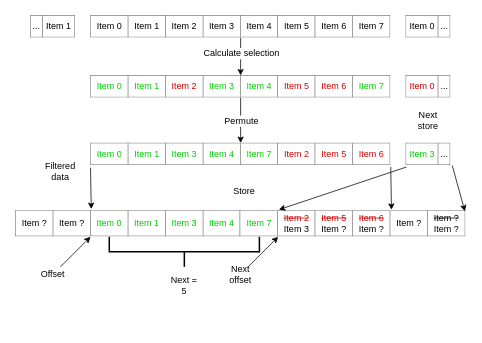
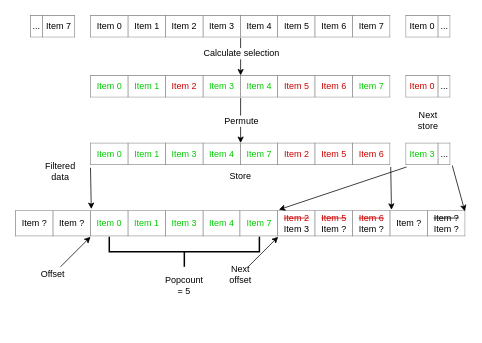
  <mxCell id="0" />
  <mxCell id="1" parent="0" />
  <mxCell id="2" value="&lt;table style=&quot;width: 100% ; height: 100% ; border-collapse: collapse&quot; width=&quot;100%&quot; border=&quot;1&quot;&gt;&lt;tbody&gt;&lt;tr&gt;&lt;td&gt;Item 0&lt;br&gt;&lt;/td&gt;&lt;td&gt;Item 1&lt;br&gt;&lt;/td&gt;&lt;td&gt;Item 2&lt;br&gt;&lt;/td&gt;&lt;td&gt;Item 3&lt;br&gt;&lt;/td&gt;&lt;td&gt;Item 4&lt;br&gt;&lt;/td&gt;&lt;td&gt;Item 5&lt;br&gt;&lt;/td&gt;&lt;td&gt;Item 6&lt;br&gt;&lt;/td&gt;&lt;td&gt;Item 7&lt;br&gt;&lt;/td&gt;&lt;/tr&gt;&lt;/tbody&gt;&lt;/table&gt;" style="text;html=1;strokeColor=none;fillColor=none;overflow=fill;align=center;verticalAlign=middle;" vertex="1" parent="1"><mxGeometry x="120" y="20" width="400" height="30" as="geometry" /></mxCell>
  <mxCell id="3" value="&lt;table style=&quot;width: 100% ; height: 100% ; border-collapse: collapse&quot; width=&quot;100%&quot; border=&quot;1&quot;&gt;&lt;tbody&gt;&lt;tr&gt;&lt;td&gt;&lt;span style=&quot;background-color: transparent&quot;&gt;&lt;font color=&quot;#00CC00&quot;&gt;Item 0&lt;/font&gt;&lt;br&gt;&lt;/span&gt;&lt;/td&gt;&lt;td&gt;&lt;span style=&quot;background-color: transparent&quot;&gt;&lt;font color=&quot;#00CC00&quot;&gt;Item 1&lt;/font&gt;&lt;br&gt;&lt;/span&gt;&lt;/td&gt;&lt;td&gt;&lt;span style=&quot;background-color: transparent&quot;&gt;&lt;font color=&quot;#CC0000&quot;&gt;Item 2&lt;/font&gt;&lt;br&gt;&lt;/span&gt;&lt;/td&gt;&lt;td&gt;&lt;span style=&quot;background-color: transparent&quot;&gt;&lt;font color=&quot;#00CC00&quot;&gt;Item 3&lt;/font&gt;&lt;br&gt;&lt;/span&gt;&lt;/td&gt;&lt;td&gt;&lt;span style=&quot;background-color: transparent&quot;&gt;&lt;font color=&quot;#00CC00&quot;&gt;Item 4&lt;/font&gt;&lt;br&gt;&lt;/span&gt;&lt;/td&gt;&lt;td&gt;&lt;span style=&quot;background-color: transparent&quot;&gt;&lt;font color=&quot;#CC0000&quot;&gt;Item 5&lt;/font&gt;&lt;br&gt;&lt;/span&gt;&lt;/td&gt;&lt;td&gt;&lt;span style=&quot;background-color: transparent&quot;&gt;&lt;font color=&quot;#CC0000&quot;&gt;Item 6&lt;/font&gt;&lt;br&gt;&lt;/span&gt;&lt;/td&gt;&lt;td&gt;&lt;span style=&quot;background-color: transparent&quot;&gt;&lt;font color=&quot;#00CC00&quot;&gt;Item 7&lt;/font&gt;&lt;br&gt;&lt;/span&gt;&lt;/td&gt;&lt;/tr&gt;&lt;/tbody&gt;&lt;/table&gt;" style="text;html=1;strokeColor=none;fillColor=none;overflow=fill;align=center;verticalAlign=middle;" vertex="1" parent="1"><mxGeometry x="120" y="100" width="400" height="30" as="geometry" /></mxCell>
  <mxCell id="4" value="&lt;table style=&quot;width: 100% ; height: 100% ; border-collapse: collapse&quot; width=&quot;100%&quot; border=&quot;1&quot;&gt;&lt;tbody&gt;&lt;tr&gt;&lt;td align=&quot;center&quot;&gt;Item 0&lt;br&gt;&lt;/td&gt;&lt;td align=&quot;center&quot;&gt;...&lt;/td&gt;&lt;/tr&gt;&lt;/tbody&gt;&lt;/table&gt;" style="text;html=1;strokeColor=none;fillColor=none;overflow=fill;align=center;" vertex="1" parent="1"><mxGeometry x="540" y="20" width="60" height="30" as="geometry" /></mxCell>
- <mxCell id="5" value="&lt;table style=&quot;width: 100% ; height: 100% ; border-collapse: collapse&quot; width=&quot;100%&quot; border=&quot;1&quot;&gt;&lt;tbody&gt;&lt;tr&gt;&lt;td align=&quot;center&quot;&gt;...&lt;br&gt;&lt;/td&gt;&lt;td align=&quot;center&quot;&gt;Item 1&lt;br&gt;&lt;/td&gt;&lt;/tr&gt;&lt;/tbody&gt;&lt;/table&gt;" style="text;html=1;strokeColor=none;fillColor=none;overflow=fill;align=center;" vertex="1" parent="1"><mxGeometry x="40" y="20" width="60" height="30" as="geometry" /></mxCell>
+ <mxCell id="5" value="&lt;table style=&quot;width: 100% ; height: 100% ; border-collapse: collapse&quot; width=&quot;100%&quot; border=&quot;1&quot;&gt;&lt;tbody&gt;&lt;tr&gt;&lt;td align=&quot;center&quot;&gt;...&lt;br&gt;&lt;/td&gt;&lt;td align=&quot;center&quot;&gt;Item 7&lt;br&gt;&lt;/td&gt;&lt;/tr&gt;&lt;/tbody&gt;&lt;/table&gt;" style="text;html=1;strokeColor=none;fillColor=none;overflow=fill;align=center;" vertex="1" parent="1"><mxGeometry x="40" y="20" width="60" height="30" as="geometry" /></mxCell>
  <mxCell id="6" value="" style="endArrow=classic;html=1;" edge="1" parent="1" source="2" target="3"><mxGeometry width="50" height="50" relative="1" as="geometry"><mxPoint x="120" y="280" as="sourcePoint" /><mxPoint x="170" y="230" as="targetPoint" /></mxGeometry></mxCell>
  <mxCell id="7" value="Calculate selection" style="text;html=1;resizable=0;points=[];align=center;verticalAlign=middle;labelBackgroundColor=#ffffff;" vertex="1" connectable="0" parent="6"><mxGeometry x="-0.4" y="1" relative="1" as="geometry"><mxPoint x="-1" y="5" as="offset" /></mxGeometry></mxCell>
  <mxCell id="8" value="" style="endArrow=classic;html=1;" edge="1" parent="1" source="3" target="10"><mxGeometry width="50" height="50" relative="1" as="geometry"><mxPoint x="340" y="250" as="sourcePoint" /><mxPoint x="325" y="180" as="targetPoint" /></mxGeometry></mxCell>
  <mxCell id="9" value="Permute" style="text;html=1;resizable=0;points=[];align=center;verticalAlign=middle;labelBackgroundColor=#ffffff;" vertex="1" connectable="0" parent="8"><mxGeometry x="-0.367" y="1" relative="1" as="geometry"><mxPoint x="-1" y="11" as="offset" /></mxGeometry></mxCell>
  <mxCell id="10" value="&lt;table style=&quot;width: 100% ; height: 100% ; border-collapse: collapse&quot; width=&quot;100%&quot; border=&quot;1&quot;&gt;&lt;tbody&gt;&lt;tr&gt;&lt;td&gt;&lt;span style=&quot;background-color: transparent&quot;&gt;&lt;font color=&quot;#00CC00&quot;&gt;Item 0&lt;/font&gt;&lt;br&gt;&lt;/span&gt;&lt;/td&gt;&lt;td&gt;&lt;span style=&quot;background-color: transparent&quot;&gt;&lt;font color=&quot;#00CC00&quot;&gt;Item 1&lt;/font&gt;&lt;br&gt;&lt;/span&gt;&lt;/td&gt;&lt;td&gt;&lt;span style=&quot;background-color: transparent&quot;&gt;&lt;font color=&quot;#00CC00&quot;&gt;&lt;span style=&quot;background-color: transparent&quot;&gt;&lt;/span&gt;Item 3&lt;/font&gt;&lt;/span&gt;&lt;span style=&quot;background-color: transparent&quot;&gt;&lt;/span&gt;&lt;/td&gt;&lt;td&gt;&lt;span style=&quot;background-color: transparent&quot;&gt;&lt;font color=&quot;#00CC00&quot;&gt;Item 4&lt;/font&gt;&lt;br&gt;&lt;/span&gt;&lt;/td&gt;&lt;td&gt;&lt;span style=&quot;background-color: transparent&quot;&gt;&lt;font color=&quot;#00CC00&quot;&gt;Item 7&lt;/font&gt;&lt;br&gt;&lt;/span&gt;&lt;/td&gt;&lt;td&gt;&lt;span style=&quot;background-color: transparent&quot;&gt;&lt;font color=&quot;#CC0000&quot;&gt;Item 2&lt;/font&gt;&lt;br&gt;&lt;/span&gt;&lt;/td&gt;&lt;td&gt;&lt;span style=&quot;background-color: transparent&quot;&gt;&lt;font color=&quot;#CC0000&quot;&gt;Item 5&lt;/font&gt;&lt;br&gt;&lt;/span&gt;&lt;/td&gt;&lt;td&gt;&lt;span style=&quot;background-color: transparent&quot;&gt;&lt;font color=&quot;#00CC00&quot;&gt;&lt;span style=&quot;background-color: transparent&quot;&gt;&lt;font color=&quot;#CC0000&quot;&gt;Item 6&lt;/font&gt;&lt;/span&gt;&lt;/font&gt;&lt;br&gt;&lt;/span&gt;&lt;/td&gt;&lt;/tr&gt;&lt;/tbody&gt;&lt;/table&gt;" style="text;html=1;strokeColor=none;fillColor=none;overflow=fill;align=center;verticalAlign=middle;" vertex="1" parent="1"><mxGeometry x="120" y="190" width="400" height="30" as="geometry" /></mxCell>
  <mxCell id="11" value="&lt;table style=&quot;width: 100% ; height: 100% ; border-collapse: collapse&quot; width=&quot;100%&quot; border=&quot;1&quot;&gt;&lt;tbody&gt;&lt;tr&gt;&lt;td&gt;&lt;span style=&quot;background-color: transparent&quot;&gt;Item ?&lt;br&gt;&lt;/span&gt;&lt;/td&gt;&lt;td&gt;&lt;span style=&quot;background-color: transparent&quot;&gt;Item ?&lt;br&gt;&lt;/span&gt;&lt;/td&gt;&lt;td&gt;&lt;span style=&quot;background-color: transparent&quot;&gt;&lt;/span&gt;&lt;span style=&quot;background-color: transparent&quot;&gt;&lt;font color=&quot;#00CC00&quot;&gt;Item 0&lt;/font&gt;&lt;/span&gt;&lt;/td&gt;&lt;td&gt;&lt;span style=&quot;background-color: transparent&quot;&gt;&lt;span style=&quot;background-color: transparent&quot;&gt;&lt;font color=&quot;#00CC00&quot;&gt;Item 1&lt;/font&gt;&lt;/span&gt;&lt;/span&gt;&lt;/td&gt;&lt;td&gt;&lt;span style=&quot;background-color: transparent&quot;&gt;&lt;span style=&quot;background-color: transparent&quot;&gt;&lt;font color=&quot;#00CC00&quot;&gt;Item 3&lt;/font&gt;&lt;/span&gt;&lt;span style=&quot;background-color: transparent&quot;&gt;&lt;/span&gt;&lt;/span&gt;&lt;/td&gt;&lt;td&gt;&lt;span style=&quot;background-color: transparent&quot;&gt;&lt;span style=&quot;background-color: transparent&quot;&gt;&lt;font color=&quot;#00CC00&quot;&gt;Item 4&lt;/font&gt;&lt;/span&gt;&lt;/span&gt;&lt;/td&gt;&lt;td&gt;&lt;span style=&quot;background-color: transparent&quot;&gt;&lt;span style=&quot;background-color: transparent&quot;&gt;&lt;font color=&quot;#00CC00&quot;&gt;Item 7&lt;/font&gt;&lt;/span&gt;&lt;/span&gt;&lt;/td&gt;&lt;td&gt;&lt;span style=&quot;background-color: transparent&quot;&gt;&lt;font color=&quot;#CC0000&quot;&gt;&lt;strike&gt;Item 2&lt;/strike&gt;&lt;/font&gt;&lt;br&gt;Item 3&lt;br&gt;&lt;/span&gt;&lt;/td&gt;&lt;td&gt;&lt;font color=&quot;#CC0000&quot;&gt;&lt;strike&gt;Item 5&lt;/strike&gt;&lt;font color=&quot;#000000&quot;&gt;&lt;br&gt;Item ?&lt;/font&gt;&lt;strike&gt;&lt;br&gt;&lt;/strike&gt;&lt;/font&gt;&lt;/td&gt;&lt;td&gt;&lt;font color=&quot;#CC0000&quot;&gt;&lt;strike&gt;Item 6&lt;br&gt;&lt;/strike&gt;&lt;font color=&quot;#000000&quot;&gt;Item ?&lt;/font&gt;&lt;strike&gt;&lt;br&gt;&lt;/strike&gt;&lt;/font&gt;&lt;/td&gt;&lt;td&gt;Item ?&lt;br&gt;&lt;/td&gt;&lt;td&gt;&lt;strike&gt;Item ?&lt;/strike&gt;&lt;br&gt;Item ?&lt;br&gt;&lt;/td&gt;&lt;/tr&gt;&lt;/tbody&gt;&lt;/table&gt;" style="text;html=1;strokeColor=none;fillColor=none;overflow=fill;align=center;verticalAlign=middle;" vertex="1" parent="1"><mxGeometry x="20" y="280" width="600" height="35" as="geometry" /></mxCell>
  <mxCell id="12" value="&lt;table style=&quot;width: 100% ; height: 100% ; border-collapse: collapse&quot; width=&quot;100%&quot; border=&quot;1&quot;&gt;&lt;tbody&gt;&lt;tr&gt;&lt;td align=&quot;center&quot;&gt;&lt;font color=&quot;#00CC00&quot;&gt;Item 3&lt;/font&gt;&lt;br&gt;&lt;/td&gt;&lt;td align=&quot;center&quot;&gt;...&lt;/td&gt;&lt;/tr&gt;&lt;/tbody&gt;&lt;/table&gt;" style="text;html=1;strokeColor=none;fillColor=none;overflow=fill;align=center;" vertex="1" parent="1"><mxGeometry x="540" y="190" width="60" height="30" as="geometry" /></mxCell>
  <mxCell id="13" value="&lt;table style=&quot;width: 100% ; height: 100% ; border-collapse: collapse&quot; width=&quot;100%&quot; border=&quot;1&quot;&gt;&lt;tbody&gt;&lt;tr&gt;&lt;td align=&quot;center&quot;&gt;&lt;font color=&quot;#CC0000&quot;&gt;Item 0&lt;/font&gt;&lt;br&gt;&lt;/td&gt;&lt;td align=&quot;center&quot;&gt;...&lt;/td&gt;&lt;/tr&gt;&lt;/tbody&gt;&lt;/table&gt;" style="text;html=1;strokeColor=none;fillColor=none;overflow=fill;align=center;" vertex="1" parent="1"><mxGeometry x="540" y="100" width="60" height="30" as="geometry" /></mxCell>
  <mxCell id="14" value="" style="endArrow=classic;html=1;exitX=0;exitY=1.1;exitDx=0;exitDy=0;exitPerimeter=0;" edge="1" parent="1" source="10"><mxGeometry width="50" height="50" relative="1" as="geometry"><mxPoint x="10" y="240" as="sourcePoint" /><mxPoint x="121" y="278" as="targetPoint" /></mxGeometry></mxCell>
  <mxCell id="15" value="" style="endArrow=classic;html=1;exitX=1;exitY=1.067;exitDx=0;exitDy=0;exitPerimeter=0;entryX=0.835;entryY=-0.029;entryDx=0;entryDy=0;entryPerimeter=0;" edge="1" parent="1" source="10" target="11"><mxGeometry width="50" height="50" relative="1" as="geometry"><mxPoint x="410" y="450" as="sourcePoint" /><mxPoint x="460" y="400" as="targetPoint" /></mxGeometry></mxCell>
  <mxCell id="16" value="" style="endArrow=classic;html=1;exitX=0.017;exitY=1.067;exitDx=0;exitDy=0;exitPerimeter=0;entryX=0.585;entryY=-0.033;entryDx=0;entryDy=0;entryPerimeter=0;" edge="1" parent="1" source="12" target="11"><mxGeometry width="50" height="50" relative="1" as="geometry"><mxPoint x="470" y="450" as="sourcePoint" /><mxPoint x="520" y="400" as="targetPoint" /></mxGeometry></mxCell>
  <mxCell id="17" value="" style="endArrow=classic;html=1;exitX=1.033;exitY=1;exitDx=0;exitDy=0;exitPerimeter=0;entryX=0.998;entryY=0.029;entryDx=0;entryDy=0;entryPerimeter=0;" edge="1" parent="1" source="12" target="11"><mxGeometry width="50" height="50" relative="1" as="geometry"><mxPoint x="610" y="420" as="sourcePoint" /><mxPoint x="720" y="220" as="targetPoint" /></mxGeometry></mxCell>
- <mxCell id="18" value="Store" style="text;html=1;strokeColor=none;fillColor=none;align=center;verticalAlign=middle;whiteSpace=wrap;rounded=0;" vertex="1" parent="1"><mxGeometry x="305" y="245" width="40" height="20" as="geometry" /></mxCell>
+ <mxCell id="18" value="Store" style="text;html=1;strokeColor=none;fillColor=none;align=center;verticalAlign=middle;whiteSpace=wrap;rounded=0;" vertex="1" parent="1"><mxGeometry x="300" y="225" width="40" height="20" as="geometry" /></mxCell>
  <mxCell id="19" value="Next store" style="text;html=1;strokeColor=none;fillColor=none;align=center;verticalAlign=middle;whiteSpace=wrap;rounded=0;" vertex="1" parent="1"><mxGeometry x="550" y="150" width="40" height="20" as="geometry" /></mxCell>
  <mxCell id="20" value="" style="endArrow=classic;html=1;" edge="1" parent="1" source="21"><mxGeometry width="50" height="50" relative="1" as="geometry"><mxPoint x="70" y="365" as="sourcePoint" /><mxPoint x="120" y="315" as="targetPoint" /></mxGeometry></mxCell>
  <mxCell id="21" value="Offset" style="text;html=1;strokeColor=none;fillColor=none;align=center;verticalAlign=middle;whiteSpace=wrap;rounded=0;" vertex="1" parent="1"><mxGeometry x="50" y="355" width="40" height="20" as="geometry" /></mxCell>
  <mxCell id="22" value="" style="endArrow=classic;html=1;" edge="1" parent="1" source="23"><mxGeometry width="50" height="50" relative="1" as="geometry"><mxPoint x="320" y="365" as="sourcePoint" /><mxPoint x="370" y="315" as="targetPoint" /></mxGeometry></mxCell>
  <mxCell id="23" value="Next offset" style="text;html=1;strokeColor=none;fillColor=none;align=center;verticalAlign=middle;whiteSpace=wrap;rounded=0;" vertex="1" parent="1"><mxGeometry x="300" y="355" width="40" height="20" as="geometry" /></mxCell>
  <mxCell id="24" value="" style="strokeWidth=2;html=1;shape=mxgraph.flowchart.annotation_2;align=left;pointerEvents=1;fillColor=none;rotation=-90;" vertex="1" parent="1"><mxGeometry x="225" y="235" width="40" height="200" as="geometry" /></mxCell>
- <mxCell id="25" value="Next = 5" style="text;html=1;strokeColor=none;fillColor=none;align=center;verticalAlign=middle;whiteSpace=wrap;rounded=0;" vertex="1" parent="1"><mxGeometry x="225" y="370" width="40" height="20" as="geometry" /></mxCell>
+ <mxCell id="25" value="Popcount = 5" style="text;html=1;strokeColor=none;fillColor=none;align=center;verticalAlign=middle;whiteSpace=wrap;rounded=0;" vertex="1" parent="1"><mxGeometry x="225" y="370" width="40" height="20" as="geometry" /></mxCell>
  <mxCell id="26" value="Filtered data" style="text;html=1;strokeColor=none;fillColor=none;align=center;verticalAlign=middle;whiteSpace=wrap;rounded=0;" vertex="1" parent="1"><mxGeometry x="60" y="217.5" width="40" height="20" as="geometry" /></mxCell>
